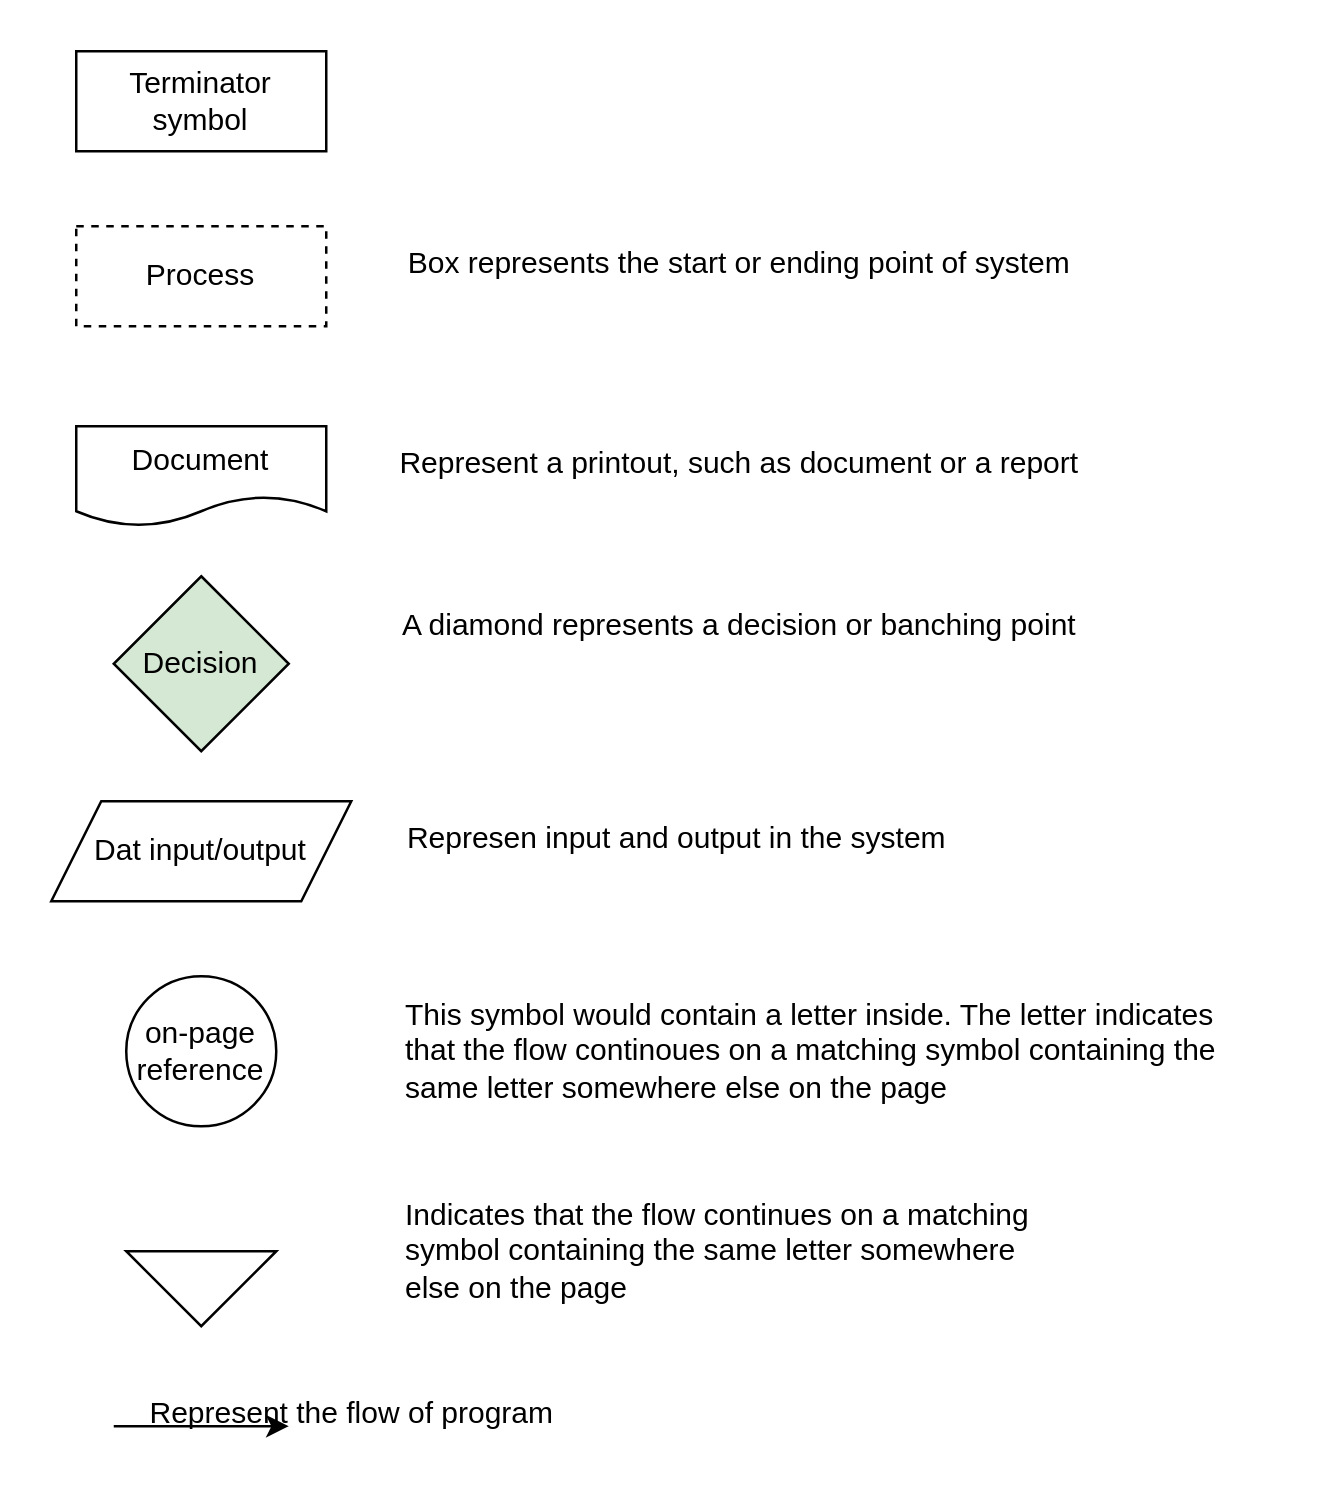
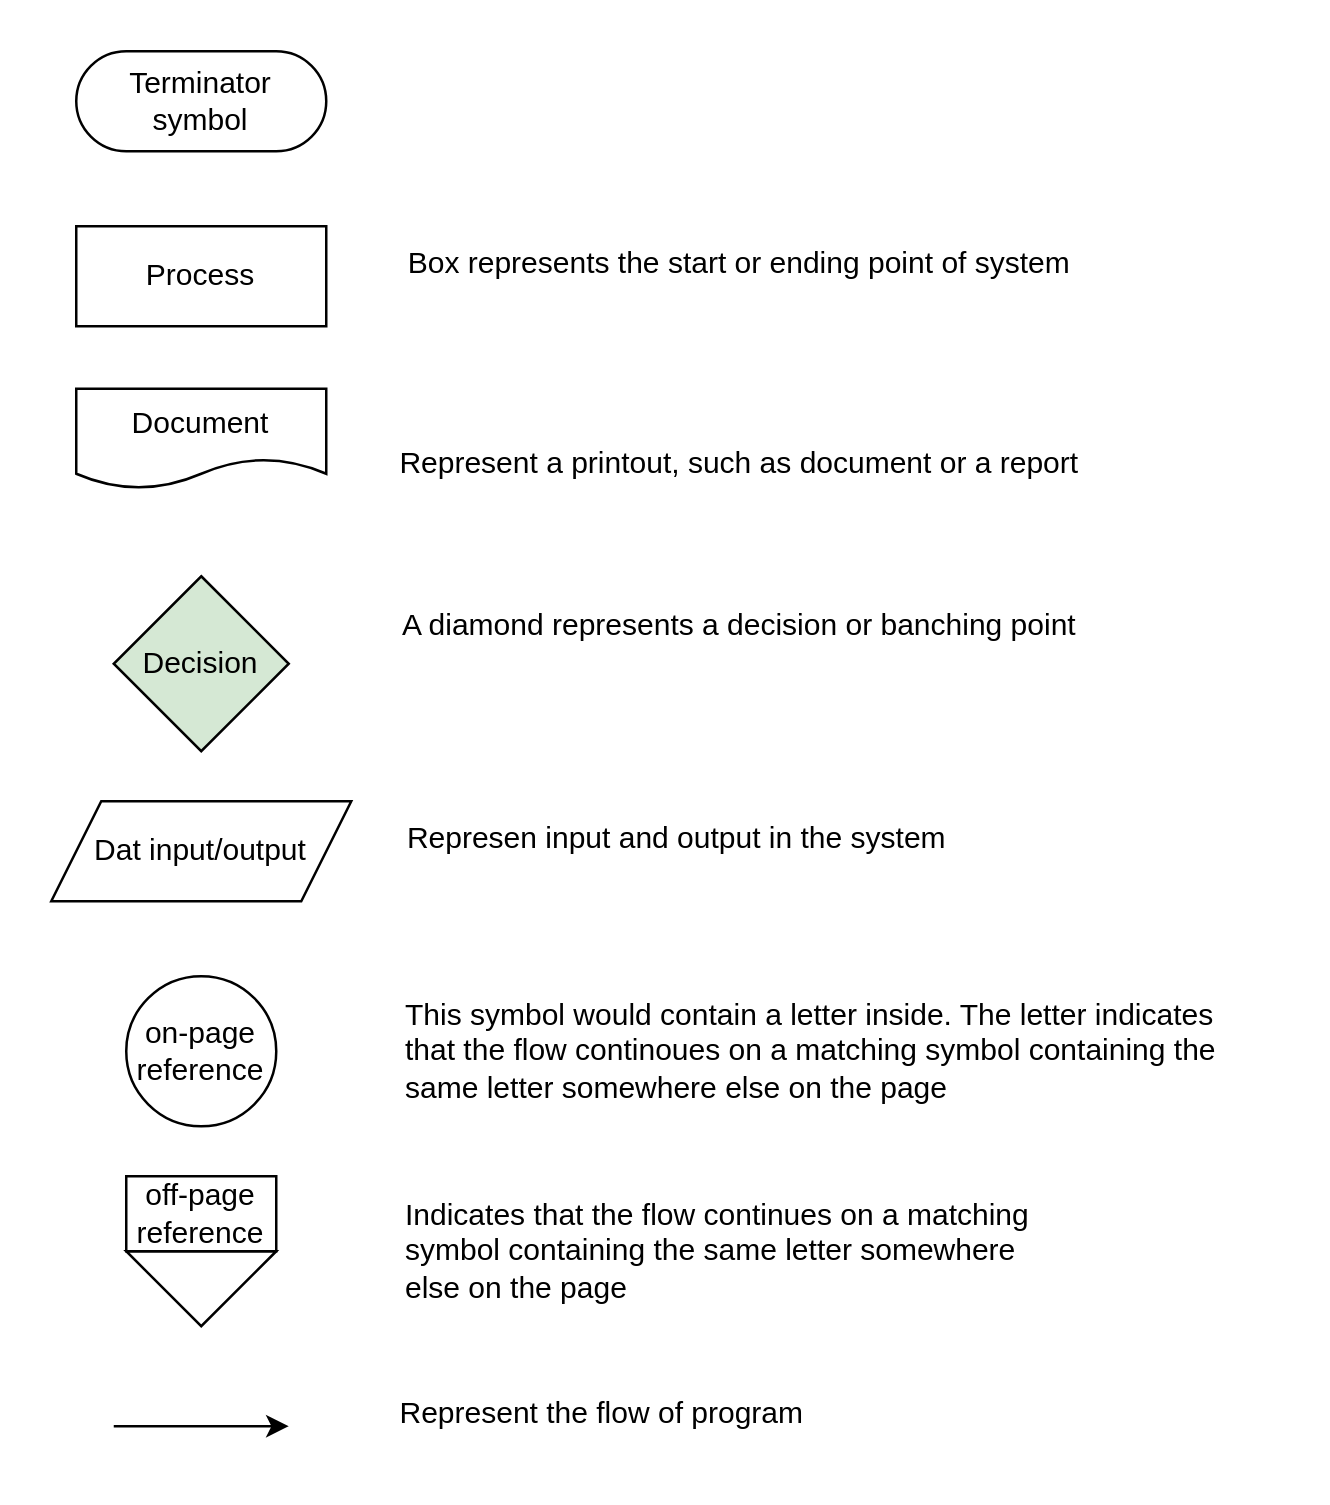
  <mxCell id="0" />
  <mxCell id="1" parent="0" />
- <mxCell id="2" value="Terminator symbol" style="whiteSpace=wrap;html=1;arcSize=50;rounded=0;" vertex="1" parent="1"><mxGeometry x="30" y="20" width="100" height="40" as="geometry" /></mxCell>
- <mxCell id="3" value="Process" style="rounded=0;whiteSpace=wrap;html=1;dashed=1;" vertex="1" parent="1"><mxGeometry x="30" y="90" width="100" height="40" as="geometry" /></mxCell>
+ <mxCell id="2" value="Terminator symbol" style="rounded=1;whiteSpace=wrap;html=1;arcSize=50;" vertex="1" parent="1"><mxGeometry x="30" y="20" width="100" height="40" as="geometry" /></mxCell>
+ <mxCell id="3" value="Process" style="rounded=0;whiteSpace=wrap;html=1;" vertex="1" parent="1"><mxGeometry x="30" y="90" width="100" height="40" as="geometry" /></mxCell>
  <mxCell id="4" value="Box represents the start or ending point of system" style="text;html=1;align=center;verticalAlign=middle;resizable=0;points=[];autosize=1;strokeColor=none;fillColor=none;" vertex="1" parent="1"><mxGeometry x="150" y="90" width="290" height="30" as="geometry" /></mxCell>
- <mxCell id="5" value="Document" style="shape=document;whiteSpace=wrap;html=1;boundedLbl=1;" vertex="1" parent="1"><mxGeometry x="30" y="170" width="100" height="40" as="geometry" /></mxCell>
+ <mxCell id="5" value="Document" style="shape=document;whiteSpace=wrap;html=1;boundedLbl=1;" vertex="1" parent="1"><mxGeometry x="30" y="155" width="100" height="40" as="geometry" /></mxCell>
  <mxCell id="6" value="Represent a printout, such as document or a report" style="text;html=1;align=center;verticalAlign=middle;resizable=0;points=[];autosize=1;strokeColor=none;fillColor=none;" vertex="1" parent="1"><mxGeometry x="150" y="170" width="290" height="30" as="geometry" /></mxCell>
  <mxCell id="7" value="Decision" style="rhombus;whiteSpace=wrap;html=1;fillColor=#d5e8d4;" vertex="1" parent="1"><mxGeometry x="45" y="230" width="70" height="70" as="geometry" /></mxCell>
  <mxCell id="8" value="A diamond represents a decision or banching point" style="text;html=1;align=center;verticalAlign=middle;resizable=0;points=[];autosize=1;strokeColor=none;fillColor=none;" vertex="1" parent="1"><mxGeometry x="150" y="235" width="290" height="30" as="geometry" /></mxCell>
  <mxCell id="9" value="Dat input/output" style="shape=parallelogram;perimeter=parallelogramPerimeter;whiteSpace=wrap;html=1;fixedSize=1;" vertex="1" parent="1"><mxGeometry x="20" y="320" width="120" height="40" as="geometry" /></mxCell>
  <mxCell id="10" value="Represen input and output in the system" style="text;html=1;align=center;verticalAlign=middle;resizable=0;points=[];autosize=1;strokeColor=none;fillColor=none;" vertex="1" parent="1"><mxGeometry x="150" y="320" width="240" height="30" as="geometry" /></mxCell>
  <mxCell id="11" value="on-page reference" style="ellipse;whiteSpace=wrap;html=1;aspect=fixed;" vertex="1" parent="1"><mxGeometry x="50" y="390" width="60" height="60" as="geometry" /></mxCell>
  <mxCell id="12" value="This symbol would contain a letter inside. The letter indicates &lt;br&gt;that the&amp;nbsp;flow continoues on a matching symbol containing the&lt;br&gt;&lt;div style=&quot;&quot;&gt;&lt;span style=&quot;background-color: initial;&quot;&gt;same letter somewhere else on the page&lt;/span&gt;&lt;/div&gt;" style="text;html=1;align=left;verticalAlign=middle;resizable=0;points=[];autosize=1;strokeColor=none;fillColor=none;" vertex="1" parent="1"><mxGeometry x="160" y="390" width="350" height="60" as="geometry" /></mxCell>
  <mxCell id="13" value="" style="triangle;whiteSpace=wrap;html=1;direction=south;" vertex="1" parent="1"><mxGeometry x="50" y="500" width="60" height="30" as="geometry" /></mxCell>
+ <mxCell id="14" value="off-page reference" style="rounded=0;whiteSpace=wrap;html=1;" vertex="1" parent="1"><mxGeometry x="50" y="470" width="60" height="30" as="geometry" /></mxCell>
  <mxCell id="15" value="Indicates that the flow continues on a matching&lt;br&gt;symbol containing the same letter somewhere &lt;br&gt;else on the page" style="text;html=1;align=left;verticalAlign=middle;resizable=0;points=[];autosize=1;strokeColor=none;fillColor=none;" vertex="1" parent="1"><mxGeometry x="160" y="470" width="270" height="60" as="geometry" /></mxCell>
  <mxCell id="16" value="" style="endArrow=classic;html=1;" edge="1" parent="1"><mxGeometry width="50" height="50" relative="1" as="geometry"><mxPoint x="45" y="570" as="sourcePoint" /><mxPoint x="115" y="570" as="targetPoint" /></mxGeometry></mxCell>
- <mxCell id="17" value="Represent the flow of program" style="text;html=1;align=center;verticalAlign=middle;resizable=0;points=[];autosize=1;strokeColor=none;fillColor=none;" vertex="1" parent="1"><mxGeometry x="50" y="550" width="180" height="30" as="geometry" /></mxCell>
+ <mxCell id="17" value="Represent the flow of program" style="text;html=1;align=center;verticalAlign=middle;resizable=0;points=[];autosize=1;strokeColor=none;fillColor=none;" vertex="1" parent="1"><mxGeometry x="150" y="550" width="180" height="30" as="geometry" /></mxCell>
